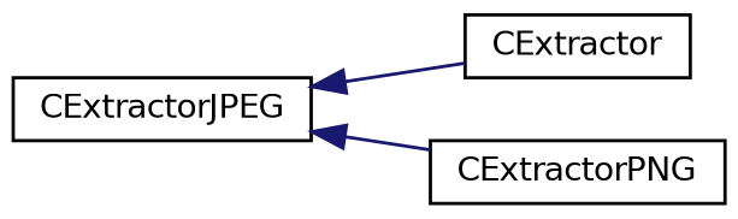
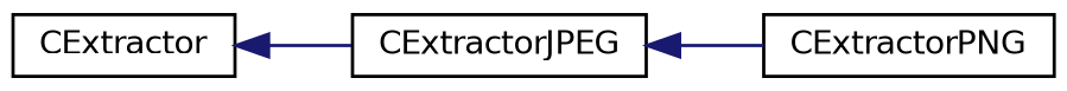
  digraph {
    rankdir=LR
    node [color=black fillcolor=white fontname=Helvetica fontsize=10 shape=record style=filled]
    edge [color=midnightblue dir=back fontname=Helvetica fontsize=10 labelfontname=Helvetica labelfontsize=10 style=solid]
    n1 [height=0.2 label=CExtractor width=0.4]
    n2 [height=0.2 label=CExtractorJPEG width=0.4]
    n3 [height=0.2 label=CExtractorPNG width=0.4]
-   n2 -> n1
+   n1 -> n2
    n2 -> n3
  }
